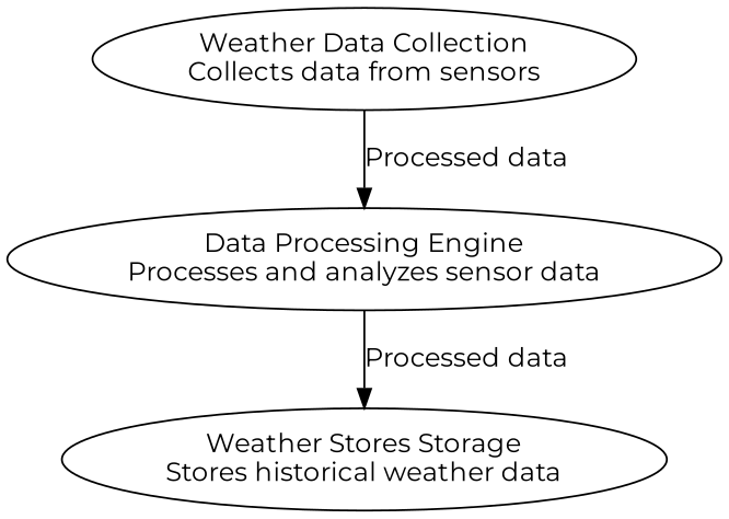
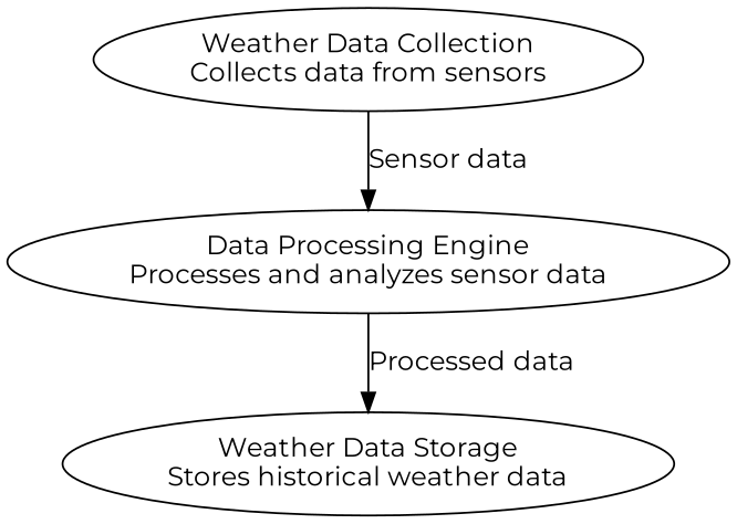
  digraph {
    fontname=Montserrat
    node [fontname=Montserrat]
    edge [fontname=Montserrat]
    n1 [label="Weather Data Collection\nCollects data from sensors"]
    n2 [label="Data Processing Engine\nProcesses and analyzes sensor data"]
-   n3 [label="Weather Stores Storage\nStores historical weather data"]
-   n1 -> n2 [label="Processed data"]
+   n3 [label="Weather Data Storage\nStores historical weather data"]
+   n1 -> n2 [label="Sensor data"]
    n2 -> n3 [label="Processed data"]
  }
